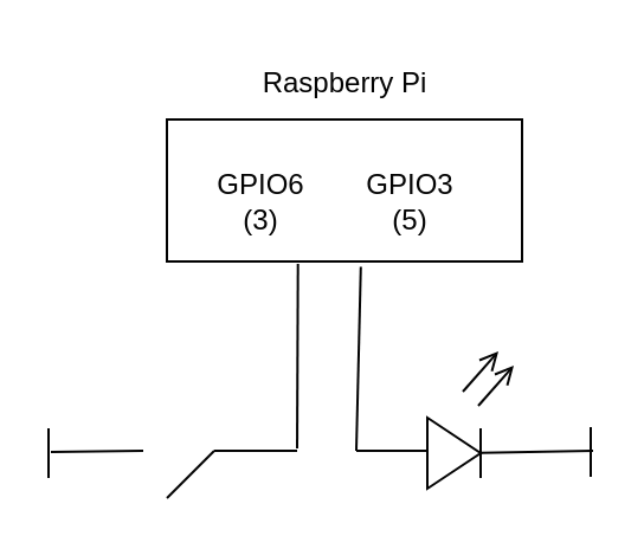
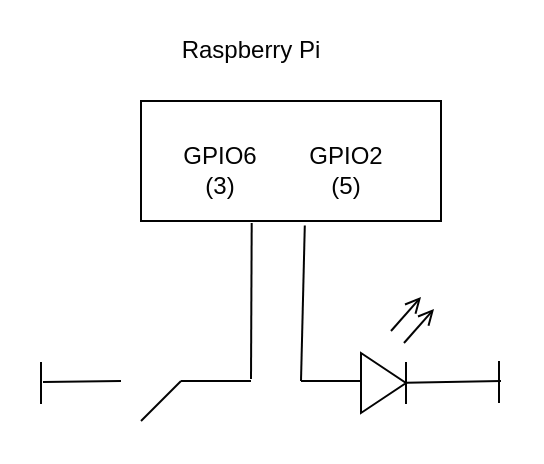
  <mxCell id="0" />
  <mxCell id="1" parent="0" />
  <mxCell id="2" value="" style="rounded=0;whiteSpace=wrap;html=1;strokeColor=#030303;fillColor=none;" vertex="1" parent="1"><mxGeometry x="70" y="50" width="150" height="60" as="geometry" /></mxCell>
  <mxCell id="3" value="" style="edgeStyle=none;orthogonalLoop=1;jettySize=auto;html=1;strokeColor=#030303;endArrow=none;endFill=0;" edge="1" parent="1"><mxGeometry width="100" relative="1" as="geometry"><mxPoint x="21" y="190.5" as="sourcePoint" /><mxPoint x="60" y="190" as="targetPoint" /><Array as="points" /></mxGeometry></mxCell>
  <mxCell id="4" value="" style="edgeStyle=none;orthogonalLoop=1;jettySize=auto;html=1;strokeColor=#030303;endArrow=none;endFill=0;endSize=3;startSize=3;" edge="1" parent="1"><mxGeometry width="100" relative="1" as="geometry"><mxPoint x="20" y="201.5" as="sourcePoint" /><mxPoint x="20" y="180.5" as="targetPoint" /><Array as="points" /></mxGeometry></mxCell>
  <mxCell id="5" value="" style="edgeStyle=none;orthogonalLoop=1;jettySize=auto;html=1;strokeColor=#030303;endArrow=none;endFill=0;" edge="1" parent="1"><mxGeometry width="100" relative="1" as="geometry"><mxPoint x="70" y="210" as="sourcePoint" /><mxPoint x="90" y="190" as="targetPoint" /><Array as="points" /></mxGeometry></mxCell>
  <mxCell id="6" value="" style="edgeStyle=none;orthogonalLoop=1;jettySize=auto;html=1;strokeColor=#030303;endArrow=none;endFill=0;" edge="1" parent="1"><mxGeometry width="100" relative="1" as="geometry"><mxPoint x="90" y="190" as="sourcePoint" /><mxPoint x="125" y="190" as="targetPoint" /><Array as="points" /></mxGeometry></mxCell>
  <mxCell id="7" value="" style="edgeStyle=none;orthogonalLoop=1;jettySize=auto;html=1;strokeColor=#030303;endArrow=none;endFill=0;entryX=0.369;entryY=1.034;entryDx=0;entryDy=0;entryPerimeter=0;" edge="1" parent="1"><mxGeometry width="100" relative="1" as="geometry"><mxPoint x="125" y="189" as="sourcePoint" /><mxPoint x="125.35" y="111.04" as="targetPoint" /><Array as="points" /></mxGeometry></mxCell>
  <mxCell id="8" value="" style="edgeStyle=none;orthogonalLoop=1;jettySize=auto;html=1;strokeColor=#030303;endArrow=none;endFill=0;entryX=0.546;entryY=1.071;entryDx=0;entryDy=0;entryPerimeter=0;" edge="1" parent="1"><mxGeometry width="100" relative="1" as="geometry"><mxPoint x="150" y="190" as="sourcePoint" /><mxPoint x="151.9" y="112.26" as="targetPoint" /><Array as="points" /></mxGeometry></mxCell>
  <mxCell id="9" value="" style="edgeStyle=none;orthogonalLoop=1;jettySize=auto;html=1;strokeColor=#030303;endArrow=none;endFill=0;" edge="1" parent="1"><mxGeometry width="100" relative="1" as="geometry"><mxPoint x="150" y="190" as="sourcePoint" /><mxPoint x="180" y="190" as="targetPoint" /><Array as="points" /></mxGeometry></mxCell>
  <mxCell id="10" value="" style="edgeStyle=none;orthogonalLoop=1;jettySize=auto;html=1;strokeColor=#030303;endArrow=none;endFill=0;endSize=3;startSize=3;" edge="1" parent="1"><mxGeometry width="100" relative="1" as="geometry"><mxPoint x="249" y="201" as="sourcePoint" /><mxPoint x="249" y="180" as="targetPoint" /><Array as="points" /></mxGeometry></mxCell>
  <mxCell id="11" value="" style="triangle;whiteSpace=wrap;html=1;fillColor=none;strokeColor=#030303;" vertex="1" parent="1"><mxGeometry x="180" y="176" width="22.5" height="30" as="geometry" /></mxCell>
  <mxCell id="12" value="" style="edgeStyle=none;orthogonalLoop=1;jettySize=auto;html=1;strokeColor=#030303;endArrow=none;endFill=0;endSize=3;startSize=3;" edge="1" parent="1"><mxGeometry width="100" relative="1" as="geometry"><mxPoint x="202.5" y="201.5" as="sourcePoint" /><mxPoint x="202.5" y="180.5" as="targetPoint" /><Array as="points" /></mxGeometry></mxCell>
  <mxCell id="13" value="" style="edgeStyle=none;orthogonalLoop=1;jettySize=auto;html=1;strokeColor=#030303;endArrow=none;endFill=0;" edge="1" parent="1"><mxGeometry width="100" relative="1" as="geometry"><mxPoint x="202.5" y="190.83" as="sourcePoint" /><mxPoint x="250" y="190" as="targetPoint" /><Array as="points" /></mxGeometry></mxCell>
  <mxCell id="14" value="" style="edgeStyle=none;orthogonalLoop=1;jettySize=auto;html=1;strokeColor=#030303;endArrow=open;endFill=0;" edge="1" parent="1"><mxGeometry width="100" relative="1" as="geometry"><mxPoint x="201.5" y="171" as="sourcePoint" /><mxPoint x="216.5" y="154" as="targetPoint" /><Array as="points" /></mxGeometry></mxCell>
  <mxCell id="15" value="" style="edgeStyle=none;orthogonalLoop=1;jettySize=auto;html=1;strokeColor=#030303;endArrow=open;endFill=0;" edge="1" parent="1"><mxGeometry width="100" relative="1" as="geometry"><mxPoint x="195" y="165" as="sourcePoint" /><mxPoint x="210" y="148" as="targetPoint" /><Array as="points" /></mxGeometry></mxCell>
  <mxCell id="16" value="&lt;font color=&quot;#030303&quot;&gt;GPIO6 &lt;br&gt;(3)&lt;/font&gt;" style="text;html=1;strokeColor=none;fillColor=none;align=center;verticalAlign=middle;whiteSpace=wrap;rounded=0;" vertex="1" parent="1"><mxGeometry x="80" y="70" width="60" height="30" as="geometry" /></mxCell>
- <mxCell id="17" value="&lt;font color=&quot;#030303&quot;&gt;GPIO3&lt;br&gt;(5)&lt;/font&gt;" style="text;html=1;strokeColor=none;fillColor=none;align=center;verticalAlign=middle;whiteSpace=wrap;rounded=0;" vertex="1" parent="1"><mxGeometry x="142.5" y="70" width="60" height="30" as="geometry" /></mxCell>
- <mxCell id="18" value="&lt;font color=&quot;#030303&quot;&gt;Raspberry Pi&lt;/font&gt;" style="text;html=1;align=center;verticalAlign=middle;resizable=0;points=[];autosize=1;strokeColor=none;fillColor=none;" vertex="1" parent="1"><mxGeometry x="100" y="20" width="90" height="30" as="geometry" /></mxCell>
+ <mxCell id="17" value="&lt;font color=&quot;#030303&quot;&gt;GPIO2&lt;br&gt;(5)&lt;/font&gt;" style="text;html=1;strokeColor=none;fillColor=none;align=center;verticalAlign=middle;whiteSpace=wrap;rounded=0;" vertex="1" parent="1"><mxGeometry x="142.5" y="70" width="60" height="30" as="geometry" /></mxCell>
+ <mxCell id="18" value="&lt;font color=&quot;#030303&quot;&gt;Raspberry Pi&lt;/font&gt;" style="text;html=1;align=center;verticalAlign=middle;resizable=0;points=[];autosize=1;strokeColor=none;fillColor=none;" vertex="1" parent="1"><mxGeometry x="80" y="10" width="90" height="30" as="geometry" /></mxCell>
